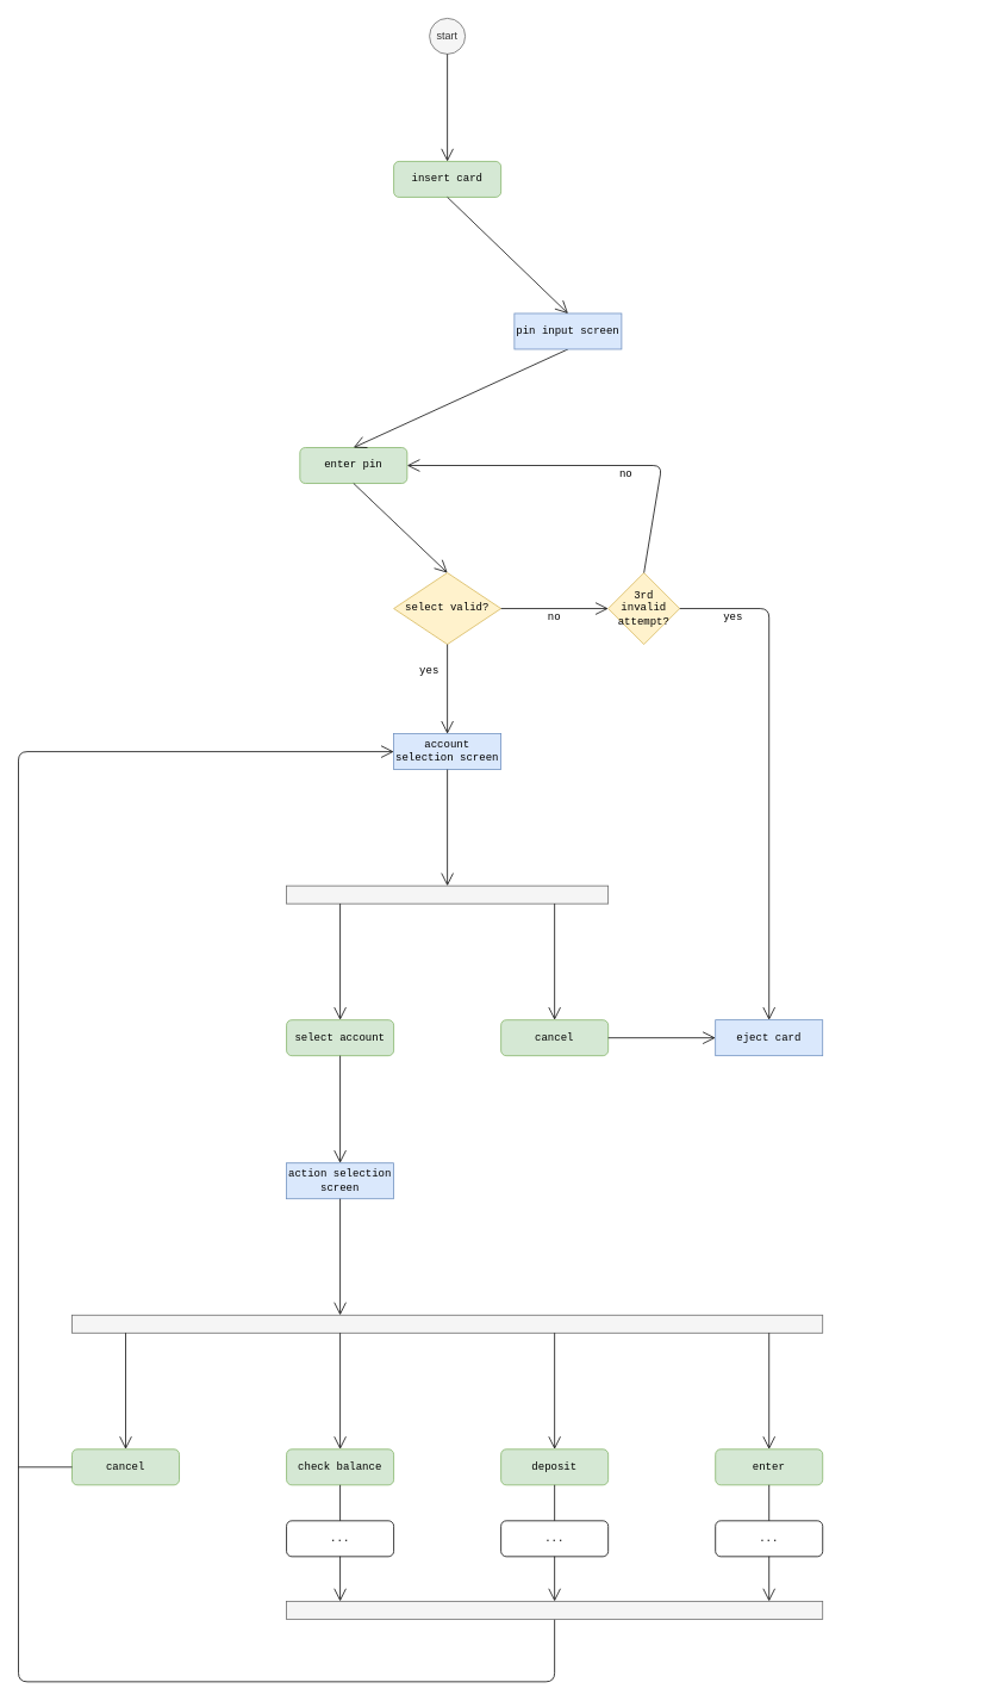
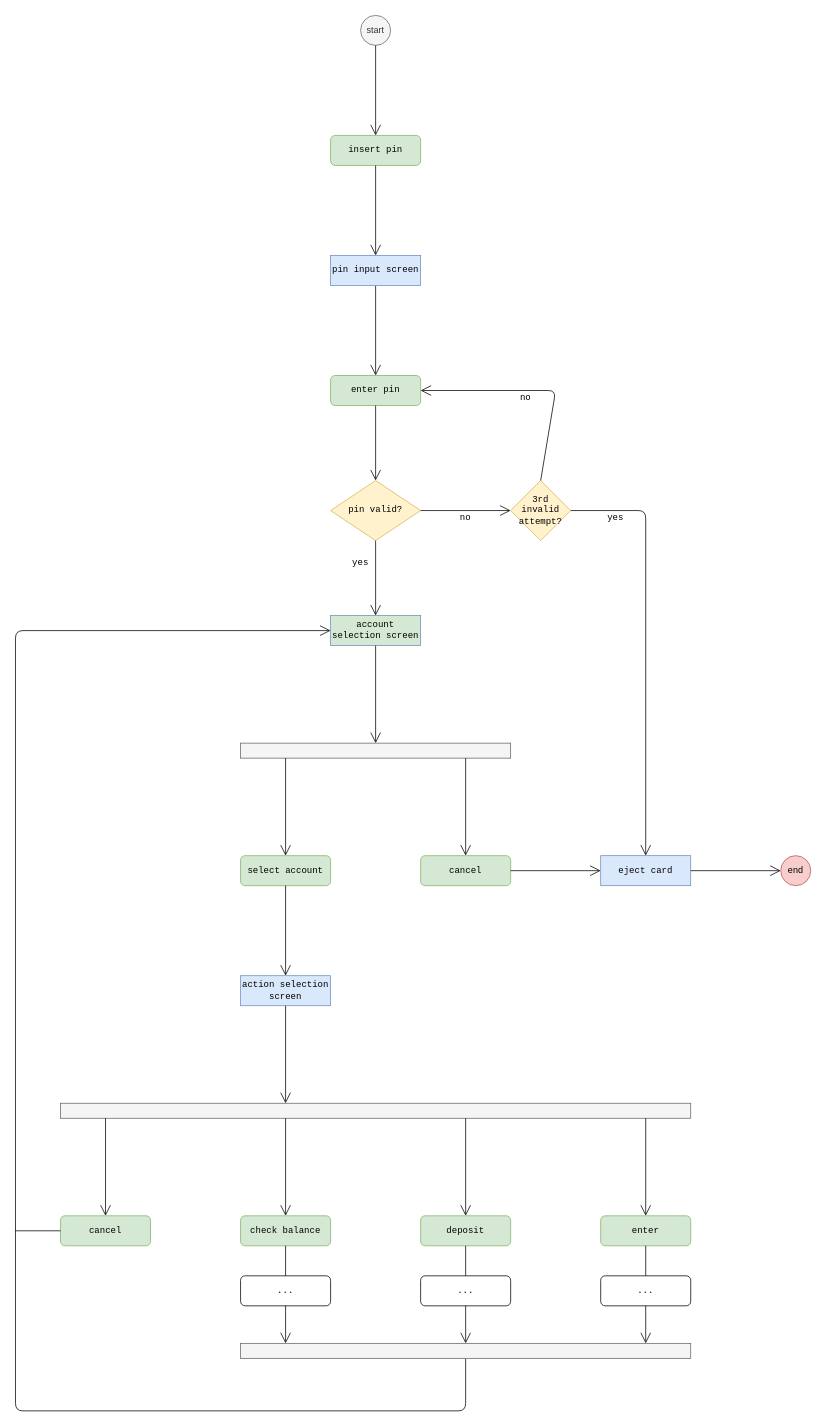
  <mxCell id="0" />
  <mxCell id="1" parent="0" />
  <mxCell id="2" value="start" style="ellipse;whiteSpace=wrap;html=1;aspect=fixed;fillColor=#f5f5f5;strokeColor=#666666;fontColor=#333333;" vertex="1" parent="1"><mxGeometry x="480" y="20" width="40" height="40" as="geometry" /></mxCell>
- <mxCell id="3" value="insert card" style="rounded=1;whiteSpace=wrap;html=1;fontFamily=Courier New;fillColor=#d5e8d4;strokeColor=#82b366;" vertex="1" parent="1"><mxGeometry x="440" y="180" width="120" height="40" as="geometry" /></mxCell>
- <mxCell id="4" value="enter pin" style="rounded=1;whiteSpace=wrap;html=1;fontFamily=Courier New;fillColor=#d5e8d4;strokeColor=#82b366;" vertex="1" parent="1"><mxGeometry x="335" y="500" width="120" height="40" as="geometry" /></mxCell>
- <mxCell id="5" value="select valid?" style="rhombus;whiteSpace=wrap;html=1;fontFamily=Courier New;fillColor=#fff2cc;strokeColor=#d6b656;" vertex="1" parent="1"><mxGeometry x="440" y="640" width="120" height="80" as="geometry" /></mxCell>
- <mxCell id="6" value="account selection screen" style="rounded=0;whiteSpace=wrap;html=1;fontFamily=Courier New;fillColor=#dae8fc;strokeColor=#6c8ebf;" vertex="1" parent="1"><mxGeometry x="440" y="820" width="120" height="40" as="geometry" /></mxCell>
+ <mxCell id="3" value="insert pin" style="rounded=1;whiteSpace=wrap;html=1;fontFamily=Courier New;fillColor=#d5e8d4;strokeColor=#82b366;" vertex="1" parent="1"><mxGeometry x="440" y="180" width="120" height="40" as="geometry" /></mxCell>
+ <mxCell id="4" value="enter pin" style="rounded=1;whiteSpace=wrap;html=1;fontFamily=Courier New;fillColor=#d5e8d4;strokeColor=#82b366;" vertex="1" parent="1"><mxGeometry x="440" y="500" width="120" height="40" as="geometry" /></mxCell>
+ <mxCell id="5" value="pin valid?" style="rhombus;whiteSpace=wrap;html=1;fontFamily=Courier New;fillColor=#fff2cc;strokeColor=#d6b656;" vertex="1" parent="1"><mxGeometry x="440" y="640" width="120" height="80" as="geometry" /></mxCell>
+ <mxCell id="6" value="account selection screen" style="rounded=0;whiteSpace=wrap;html=1;fontFamily=Courier New;fillColor=#d5e8d4;strokeColor=#6c8ebf;" vertex="1" parent="1"><mxGeometry x="440" y="820" width="120" height="40" as="geometry" /></mxCell>
  <mxCell id="7" value="action selection screen" style="rounded=0;whiteSpace=wrap;html=1;fontFamily=Courier New;fillColor=#dae8fc;strokeColor=#6c8ebf;" vertex="1" parent="1"><mxGeometry x="320" y="1300" width="120" height="40" as="geometry" /></mxCell>
  <mxCell id="8" value="3rd invalid attempt?" style="rhombus;whiteSpace=wrap;html=1;fontFamily=Courier New;fillColor=#fff2cc;strokeColor=#d6b656;" vertex="1" parent="1"><mxGeometry x="680" y="640" width="80" height="80" as="geometry" /></mxCell>
  <mxCell id="9" value="eject card" style="rounded=0;whiteSpace=wrap;html=1;fontFamily=Courier New;fillColor=#dae8fc;strokeColor=#6c8ebf;" vertex="1" parent="1"><mxGeometry x="800" y="1140" width="120" height="40" as="geometry" /></mxCell>
  <mxCell id="10" value="" style="rounded=0;whiteSpace=wrap;html=1;fontFamily=Courier New;fillColor=#f5f5f5;strokeColor=#666666;fontColor=#333333;" vertex="1" parent="1"><mxGeometry x="320" y="990" width="360" height="20" as="geometry" /></mxCell>
  <mxCell id="11" value="select account" style="rounded=1;whiteSpace=wrap;html=1;fontFamily=Courier New;fillColor=#d5e8d4;strokeColor=#82b366;" vertex="1" parent="1"><mxGeometry x="320" y="1140" width="120" height="40" as="geometry" /></mxCell>
  <mxCell id="12" value="cancel" style="rounded=1;whiteSpace=wrap;html=1;fontFamily=Courier New;fillColor=#d5e8d4;strokeColor=#82b366;" vertex="1" parent="1"><mxGeometry x="560" y="1140" width="120" height="40" as="geometry" /></mxCell>
  <mxCell id="13" value="" style="rounded=0;whiteSpace=wrap;html=1;fontFamily=Courier New;fillColor=#f5f5f5;strokeColor=#666666;fontColor=#333333;" vertex="1" parent="1"><mxGeometry x="80" y="1470" width="840" height="20" as="geometry" /></mxCell>
  <mxCell id="14" value="check balance" style="rounded=1;whiteSpace=wrap;html=1;fontFamily=Courier New;fillColor=#d5e8d4;strokeColor=#82b366;" vertex="1" parent="1"><mxGeometry x="320" y="1620" width="120" height="40" as="geometry" /></mxCell>
  <mxCell id="15" value="deposit" style="rounded=1;whiteSpace=wrap;html=1;fontFamily=Courier New;fillColor=#d5e8d4;strokeColor=#82b366;" vertex="1" parent="1"><mxGeometry x="560" y="1620" width="120" height="40" as="geometry" /></mxCell>
  <mxCell id="16" value="enter" style="rounded=1;whiteSpace=wrap;html=1;fontFamily=Courier New;fillColor=#d5e8d4;strokeColor=#82b366;" vertex="1" parent="1"><mxGeometry x="800" y="1620" width="120" height="40" as="geometry" /></mxCell>
  <mxCell id="17" value="cancel" style="rounded=1;whiteSpace=wrap;html=1;fontFamily=Courier New;fillColor=#d5e8d4;strokeColor=#82b366;" vertex="1" parent="1"><mxGeometry x="80" y="1620" width="120" height="40" as="geometry" /></mxCell>
  <mxCell id="18" value="" style="endArrow=open;endFill=1;endSize=12;html=1;fontFamily=Courier New;exitX=0.5;exitY=1;exitDx=0;exitDy=0;entryX=0;entryY=0.5;entryDx=0;entryDy=0;" edge="1" parent="1" source="31" target="6"><mxGeometry width="160" relative="1" as="geometry"><mxPoint x="390" y="1470" as="sourcePoint" /><mxPoint x="550" y="1470" as="targetPoint" /><Array as="points"><mxPoint x="620" y="1880" /><mxPoint x="20" y="1880" /><mxPoint x="20" y="840" /></Array></mxGeometry></mxCell>
  <mxCell id="19" value="" style="endArrow=open;endFill=1;endSize=12;html=1;fontFamily=Courier New;exitX=0.5;exitY=1;exitDx=0;exitDy=0;" edge="1" parent="1" source="6"><mxGeometry width="160" relative="1" as="geometry"><mxPoint x="390" y="1100" as="sourcePoint" /><mxPoint x="500" y="990" as="targetPoint" /></mxGeometry></mxCell>
  <mxCell id="20" value="" style="endArrow=open;endFill=1;endSize=12;html=1;fontFamily=Courier New;" edge="1" parent="1"><mxGeometry width="160" relative="1" as="geometry"><mxPoint x="380" y="1010" as="sourcePoint" /><mxPoint x="380" y="1140" as="targetPoint" /></mxGeometry></mxCell>
  <mxCell id="21" value="" style="endArrow=open;endFill=1;endSize=12;html=1;fontFamily=Courier New;" edge="1" parent="1"><mxGeometry width="160" relative="1" as="geometry"><mxPoint x="620" y="1010" as="sourcePoint" /><mxPoint x="620" y="1140" as="targetPoint" /></mxGeometry></mxCell>
  <mxCell id="22" value="" style="endArrow=open;endFill=1;endSize=12;html=1;fontFamily=Courier New;exitX=0.5;exitY=1;exitDx=0;exitDy=0;entryX=0.5;entryY=0;entryDx=0;entryDy=0;" edge="1" parent="1" source="11" target="7"><mxGeometry width="160" relative="1" as="geometry"><mxPoint x="390" y="1020" as="sourcePoint" /><mxPoint x="390" y="1150" as="targetPoint" /></mxGeometry></mxCell>
  <mxCell id="23" value="" style="endArrow=open;endFill=1;endSize=12;html=1;fontFamily=Courier New;" edge="1" parent="1"><mxGeometry width="160" relative="1" as="geometry"><mxPoint x="380" y="1340" as="sourcePoint" /><mxPoint x="380" y="1470" as="targetPoint" /></mxGeometry></mxCell>
  <mxCell id="24" value="" style="endArrow=open;endFill=1;endSize=12;html=1;fontFamily=Courier New;" edge="1" parent="1"><mxGeometry width="160" relative="1" as="geometry"><mxPoint x="140" y="1490" as="sourcePoint" /><mxPoint x="140" y="1620" as="targetPoint" /></mxGeometry></mxCell>
  <mxCell id="25" value="" style="endArrow=open;endFill=1;endSize=12;html=1;fontFamily=Courier New;" edge="1" parent="1"><mxGeometry width="160" relative="1" as="geometry"><mxPoint x="620" y="1490" as="sourcePoint" /><mxPoint x="620" y="1620" as="targetPoint" /></mxGeometry></mxCell>
  <mxCell id="26" value="" style="endArrow=open;endFill=1;endSize=12;html=1;fontFamily=Courier New;" edge="1" parent="1"><mxGeometry width="160" relative="1" as="geometry"><mxPoint x="860" y="1490" as="sourcePoint" /><mxPoint x="860" y="1620" as="targetPoint" /></mxGeometry></mxCell>
  <mxCell id="27" value="" style="endArrow=open;endFill=1;endSize=12;html=1;fontFamily=Courier New;" edge="1" parent="1"><mxGeometry width="160" relative="1" as="geometry"><mxPoint x="380" y="1490" as="sourcePoint" /><mxPoint x="380" y="1620" as="targetPoint" /></mxGeometry></mxCell>
  <mxCell id="28" value="" style="endArrow=open;endFill=1;endSize=12;html=1;fontFamily=Courier New;" edge="1" parent="1"><mxGeometry width="160" relative="1" as="geometry"><mxPoint x="620" y="1660" as="sourcePoint" /><mxPoint x="620" y="1790" as="targetPoint" /></mxGeometry></mxCell>
  <mxCell id="29" value="" style="endArrow=open;endFill=1;endSize=12;html=1;fontFamily=Courier New;" edge="1" parent="1"><mxGeometry width="160" relative="1" as="geometry"><mxPoint x="860" y="1660" as="sourcePoint" /><mxPoint x="860" y="1790" as="targetPoint" /></mxGeometry></mxCell>
  <mxCell id="30" value="" style="endArrow=open;endFill=1;endSize=12;html=1;fontFamily=Courier New;" edge="1" parent="1"><mxGeometry width="160" relative="1" as="geometry"><mxPoint x="380" y="1660" as="sourcePoint" /><mxPoint x="380" y="1790" as="targetPoint" /></mxGeometry></mxCell>
  <mxCell id="31" value="" style="rounded=0;whiteSpace=wrap;html=1;fontFamily=Courier New;fillColor=#f5f5f5;strokeColor=#666666;fontColor=#333333;" vertex="1" parent="1"><mxGeometry x="320" y="1790" width="600" height="20" as="geometry" /></mxCell>
  <mxCell id="32" value="" style="endArrow=open;endFill=1;endSize=12;html=1;fontFamily=Courier New;entryX=0;entryY=0.5;entryDx=0;entryDy=0;exitX=1;exitY=0.5;exitDx=0;exitDy=0;" edge="1" parent="1" source="12" target="9"><mxGeometry width="160" relative="1" as="geometry"><mxPoint x="520" y="1010" as="sourcePoint" /><mxPoint x="680" y="1010" as="targetPoint" /></mxGeometry></mxCell>
  <mxCell id="33" value="" style="endArrow=open;endFill=1;endSize=12;html=1;fontFamily=Courier New;entryX=0.5;entryY=0;entryDx=0;entryDy=0;exitX=1;exitY=0.5;exitDx=0;exitDy=0;" edge="1" parent="1" source="8" target="9"><mxGeometry width="160" relative="1" as="geometry"><mxPoint x="980" y="700" as="sourcePoint" /><mxPoint x="930" y="1170" as="targetPoint" /><Array as="points"><mxPoint x="860" y="680" /></Array></mxGeometry></mxCell>
+ <mxCell id="34" value="" style="endArrow=open;endFill=1;endSize=12;html=1;fontFamily=Courier New;exitX=1;exitY=0.5;exitDx=0;exitDy=0;entryX=0;entryY=0.5;entryDx=0;entryDy=0;" edge="1" parent="1" source="9" target="35"><mxGeometry width="160" relative="1" as="geometry"><mxPoint x="1050" y="1210" as="sourcePoint" /><mxPoint x="1000" y="1160" as="targetPoint" /></mxGeometry></mxCell>
+ <mxCell id="35" value="end" style="ellipse;whiteSpace=wrap;html=1;aspect=fixed;fillColor=#f8cecc;strokeColor=#b85450;" vertex="1" parent="1"><mxGeometry x="1040" y="1140" width="40" height="40" as="geometry" /></mxCell>
  <mxCell id="36" value="" style="endArrow=open;endFill=1;endSize=12;html=1;fontFamily=Courier New;exitX=1;exitY=0.5;exitDx=0;exitDy=0;entryX=0;entryY=0.5;entryDx=0;entryDy=0;" edge="1" parent="1" source="5" target="8"><mxGeometry width="160" relative="1" as="geometry"><mxPoint x="510" y="870" as="sourcePoint" /><mxPoint x="510" y="1000" as="targetPoint" /></mxGeometry></mxCell>
  <mxCell id="37" value="" style="endArrow=open;endFill=1;endSize=12;html=1;fontFamily=Courier New;exitX=0.5;exitY=1;exitDx=0;exitDy=0;entryX=0.5;entryY=0;entryDx=0;entryDy=0;" edge="1" parent="1" source="5" target="6"><mxGeometry width="160" relative="1" as="geometry"><mxPoint x="810" y="690" as="sourcePoint" /><mxPoint x="930" y="690" as="targetPoint" /></mxGeometry></mxCell>
  <mxCell id="38" value="" style="endArrow=open;endFill=1;endSize=12;html=1;fontFamily=Courier New;exitX=0.5;exitY=1;exitDx=0;exitDy=0;entryX=0.5;entryY=0;entryDx=0;entryDy=0;" edge="1" parent="1" source="4" target="5"><mxGeometry width="160" relative="1" as="geometry"><mxPoint x="510" y="730" as="sourcePoint" /><mxPoint x="510" y="830" as="targetPoint" /></mxGeometry></mxCell>
  <mxCell id="39" value="" style="endArrow=open;endFill=1;endSize=12;html=1;fontFamily=Courier New;entryX=0.5;entryY=0;entryDx=0;entryDy=0;exitX=0.5;exitY=1;exitDx=0;exitDy=0;" edge="1" parent="1" source="45" target="4"><mxGeometry width="160" relative="1" as="geometry"><mxPoint x="500" y="420" as="sourcePoint" /><mxPoint x="510" y="650" as="targetPoint" /></mxGeometry></mxCell>
  <mxCell id="40" value="" style="endArrow=open;endFill=1;endSize=12;html=1;fontFamily=Courier New;exitX=0.5;exitY=1;exitDx=0;exitDy=0;entryX=0.5;entryY=0;entryDx=0;entryDy=0;" edge="1" parent="1" source="2" target="3"><mxGeometry width="160" relative="1" as="geometry"><mxPoint x="510" y="230" as="sourcePoint" /><mxPoint x="510" y="350" as="targetPoint" /></mxGeometry></mxCell>
  <mxCell id="41" value="" style="endArrow=open;endFill=1;endSize=12;html=1;fontFamily=Courier New;exitX=0.5;exitY=0;exitDx=0;exitDy=0;entryX=1;entryY=0.5;entryDx=0;entryDy=0;" edge="1" parent="1" source="8" target="4"><mxGeometry width="160" relative="1" as="geometry"><mxPoint x="580" y="870" as="sourcePoint" /><mxPoint x="740" y="870" as="targetPoint" /><Array as="points"><mxPoint x="740" y="520" /></Array></mxGeometry></mxCell>
  <mxCell id="42" value="no" style="text;html=1;strokeColor=none;fillColor=none;align=center;verticalAlign=middle;whiteSpace=wrap;rounded=0;fontFamily=Courier New;" vertex="1" parent="1"><mxGeometry x="680" y="520" width="40" height="20" as="geometry" /></mxCell>
  <mxCell id="43" value="no" style="text;html=1;strokeColor=none;fillColor=none;align=center;verticalAlign=middle;whiteSpace=wrap;rounded=0;fontFamily=Courier New;" vertex="1" parent="1"><mxGeometry x="600" y="680" width="40" height="20" as="geometry" /></mxCell>
  <mxCell id="44" value="yes" style="text;html=1;strokeColor=none;fillColor=none;align=center;verticalAlign=middle;whiteSpace=wrap;rounded=0;fontFamily=Courier New;" vertex="1" parent="1"><mxGeometry x="460" y="740" width="40" height="20" as="geometry" /></mxCell>
- <mxCell id="45" value="pin input screen" style="rounded=0;whiteSpace=wrap;html=1;fontFamily=Courier New;fillColor=#dae8fc;strokeColor=#6c8ebf;" vertex="1" parent="1"><mxGeometry x="575" y="350" width="120" height="40" as="geometry" /></mxCell>
+ <mxCell id="45" value="pin input screen" style="rounded=0;whiteSpace=wrap;html=1;fontFamily=Courier New;fillColor=#dae8fc;strokeColor=#6c8ebf;" vertex="1" parent="1"><mxGeometry x="440" y="340" width="120" height="40" as="geometry" /></mxCell>
  <mxCell id="46" value="" style="endArrow=open;endFill=1;endSize=12;html=1;fontFamily=Courier New;entryX=0.5;entryY=0;entryDx=0;entryDy=0;exitX=0.5;exitY=1;exitDx=0;exitDy=0;" edge="1" parent="1" source="3" target="45"><mxGeometry width="160" relative="1" as="geometry"><mxPoint x="510" y="390" as="sourcePoint" /><mxPoint x="510" y="510" as="targetPoint" /></mxGeometry></mxCell>
  <mxCell id="47" value="yes" style="text;html=1;strokeColor=none;fillColor=none;align=center;verticalAlign=middle;whiteSpace=wrap;rounded=0;fontFamily=Courier New;" vertex="1" parent="1"><mxGeometry x="800" y="680" width="40" height="20" as="geometry" /></mxCell>
  <mxCell id="48" value="" style="endArrow=none;html=1;fontFamily=Courier New;exitX=0;exitY=0.5;exitDx=0;exitDy=0;" edge="1" parent="1" source="17"><mxGeometry width="50" height="50" relative="1" as="geometry"><mxPoint x="630" y="1630" as="sourcePoint" /><mxPoint x="20" y="1640" as="targetPoint" /></mxGeometry></mxCell>
  <mxCell id="49" value="..." style="rounded=1;whiteSpace=wrap;html=1;fontFamily=Courier New;" vertex="1" parent="1"><mxGeometry x="320" y="1700" width="120" height="40" as="geometry" /></mxCell>
  <mxCell id="50" value="..." style="rounded=1;whiteSpace=wrap;html=1;fontFamily=Courier New;" vertex="1" parent="1"><mxGeometry x="560" y="1700" width="120" height="40" as="geometry" /></mxCell>
  <mxCell id="51" value="..." style="rounded=1;whiteSpace=wrap;html=1;fontFamily=Courier New;" vertex="1" parent="1"><mxGeometry x="800" y="1700" width="120" height="40" as="geometry" /></mxCell>
